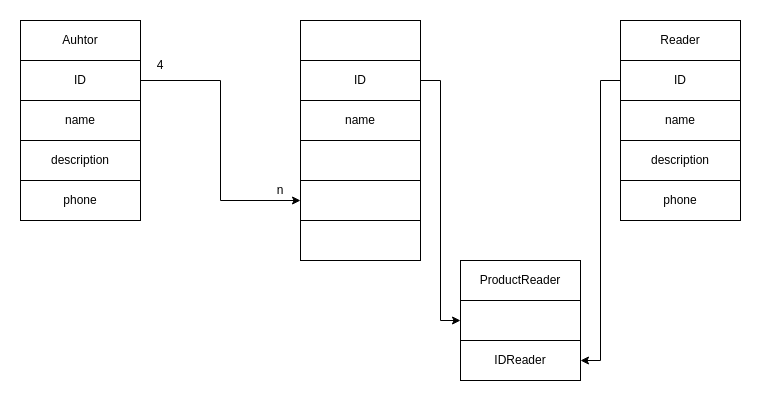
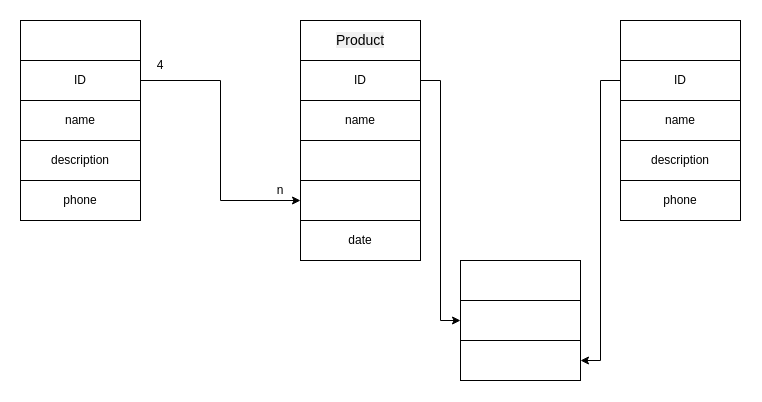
  <mxCell id="0" />
  <mxCell id="1" parent="0" />
  <mxCell id="2" value="" style="rounded=0;whiteSpace=wrap;html=1;" parent="1" vertex="1"><mxGeometry x="20" y="20" width="120" height="40" as="geometry" /></mxCell>
  <mxCell id="3" value="" style="rounded=0;whiteSpace=wrap;html=1;" parent="1" vertex="1"><mxGeometry x="300" y="20" width="120" height="40" as="geometry" /></mxCell>
  <mxCell id="4" value="" style="rounded=0;whiteSpace=wrap;html=1;" parent="1" vertex="1"><mxGeometry x="620" y="20" width="120" height="40" as="geometry" /></mxCell>
- <mxCell id="5" value="Auhtor" style="text;html=1;align=center;verticalAlign=middle;whiteSpace=wrap;rounded=0;" parent="1" vertex="1"><mxGeometry x="50" y="25" width="60" height="30" as="geometry" /></mxCell>
- <mxCell id="6" value="Reader" style="text;html=1;align=center;verticalAlign=middle;whiteSpace=wrap;rounded=0;" parent="1" vertex="1"><mxGeometry x="650" y="25" width="60" height="30" as="geometry" /></mxCell>
+ <mxCell id="7" value="&lt;span style=&quot;font-family: &amp;quot;YS Text&amp;quot;, sans-serif; font-size: 14px; text-align: left; background-color: rgba(0, 0, 0, 0.06);&quot;&gt;Product&lt;/span&gt;" style="text;html=1;align=center;verticalAlign=middle;whiteSpace=wrap;rounded=0;" parent="1" vertex="1"><mxGeometry x="330" y="25" width="60" height="30" as="geometry" /></mxCell>
  <mxCell id="8" style="edgeStyle=orthogonalEdgeStyle;rounded=0;orthogonalLoop=1;jettySize=auto;html=1;exitX=1;exitY=0.5;exitDx=0;exitDy=0;entryX=0;entryY=0.5;entryDx=0;entryDy=0;" parent="1" source="9" target="30" edge="1"><mxGeometry relative="1" as="geometry" /></mxCell>
  <mxCell id="9" value="" style="rounded=0;whiteSpace=wrap;html=1;" parent="1" vertex="1"><mxGeometry x="20" y="60" width="120" height="40" as="geometry" /></mxCell>
  <mxCell id="10" style="edgeStyle=orthogonalEdgeStyle;rounded=0;orthogonalLoop=1;jettySize=auto;html=1;exitX=1;exitY=0.5;exitDx=0;exitDy=0;entryX=0;entryY=0.5;entryDx=0;entryDy=0;" parent="1" source="11" target="34" edge="1"><mxGeometry relative="1" as="geometry" /></mxCell>
  <mxCell id="11" value="" style="rounded=0;whiteSpace=wrap;html=1;" parent="1" vertex="1"><mxGeometry x="300" y="60" width="120" height="40" as="geometry" /></mxCell>
  <mxCell id="12" style="edgeStyle=orthogonalEdgeStyle;rounded=0;orthogonalLoop=1;jettySize=auto;html=1;exitX=0;exitY=0.5;exitDx=0;exitDy=0;entryX=1;entryY=0.5;entryDx=0;entryDy=0;" parent="1" source="13" target="35" edge="1"><mxGeometry relative="1" as="geometry" /></mxCell>
  <mxCell id="13" value="" style="rounded=0;whiteSpace=wrap;html=1;" parent="1" vertex="1"><mxGeometry x="620" y="60" width="120" height="40" as="geometry" /></mxCell>
  <mxCell id="14" value="" style="rounded=0;whiteSpace=wrap;html=1;" parent="1" vertex="1"><mxGeometry x="20" y="100" width="120" height="40" as="geometry" /></mxCell>
  <mxCell id="15" value="" style="rounded=0;whiteSpace=wrap;html=1;" parent="1" vertex="1"><mxGeometry x="300" y="100" width="120" height="40" as="geometry" /></mxCell>
  <mxCell id="16" value="" style="rounded=0;whiteSpace=wrap;html=1;" parent="1" vertex="1"><mxGeometry x="620" y="100" width="120" height="40" as="geometry" /></mxCell>
  <mxCell id="17" value="ID" style="text;html=1;align=center;verticalAlign=middle;whiteSpace=wrap;rounded=0;" parent="1" vertex="1"><mxGeometry x="50" y="65" width="60" height="30" as="geometry" /></mxCell>
  <mxCell id="18" value="ID" style="text;html=1;align=center;verticalAlign=middle;whiteSpace=wrap;rounded=0;" parent="1" vertex="1"><mxGeometry x="330" y="65" width="60" height="30" as="geometry" /></mxCell>
  <mxCell id="19" value="ID" style="text;html=1;align=center;verticalAlign=middle;whiteSpace=wrap;rounded=0;" parent="1" vertex="1"><mxGeometry x="650" y="65" width="60" height="30" as="geometry" /></mxCell>
  <mxCell id="20" value="name" style="text;html=1;align=center;verticalAlign=middle;whiteSpace=wrap;rounded=0;" parent="1" vertex="1"><mxGeometry x="50" y="105" width="60" height="30" as="geometry" /></mxCell>
  <mxCell id="21" value="name" style="text;html=1;align=center;verticalAlign=middle;whiteSpace=wrap;rounded=0;" parent="1" vertex="1"><mxGeometry x="330" y="105" width="60" height="30" as="geometry" /></mxCell>
  <mxCell id="22" value="name" style="text;html=1;align=center;verticalAlign=middle;whiteSpace=wrap;rounded=0;" parent="1" vertex="1"><mxGeometry x="650" y="105" width="60" height="30" as="geometry" /></mxCell>
  <mxCell id="23" value="" style="rounded=0;whiteSpace=wrap;html=1;" parent="1" vertex="1"><mxGeometry x="20" y="140" width="120" height="40" as="geometry" /></mxCell>
  <mxCell id="24" value="" style="rounded=0;whiteSpace=wrap;html=1;" parent="1" vertex="1"><mxGeometry x="300" y="140" width="120" height="40" as="geometry" /></mxCell>
  <mxCell id="25" value="" style="rounded=0;whiteSpace=wrap;html=1;" parent="1" vertex="1"><mxGeometry x="620" y="140" width="120" height="40" as="geometry" /></mxCell>
  <mxCell id="26" value="description" style="text;html=1;align=center;verticalAlign=middle;whiteSpace=wrap;rounded=0;" parent="1" vertex="1"><mxGeometry x="650" y="145" width="60" height="30" as="geometry" /></mxCell>
  <mxCell id="27" value="description" style="text;html=1;align=center;verticalAlign=middle;whiteSpace=wrap;rounded=0;" parent="1" vertex="1"><mxGeometry x="50" y="145" width="60" height="30" as="geometry" /></mxCell>
  <mxCell id="28" value="" style="rounded=0;whiteSpace=wrap;html=1;" parent="1" vertex="1"><mxGeometry x="620" y="180" width="120" height="40" as="geometry" /></mxCell>
  <mxCell id="29" value="phone" style="text;html=1;align=center;verticalAlign=middle;whiteSpace=wrap;rounded=0;" parent="1" vertex="1"><mxGeometry x="650" y="185" width="60" height="30" as="geometry" /></mxCell>
  <mxCell id="30" value="" style="rounded=0;whiteSpace=wrap;html=1;" parent="1" vertex="1"><mxGeometry x="300" y="180" width="120" height="40" as="geometry" /></mxCell>
  <mxCell id="31" value="" style="rounded=0;whiteSpace=wrap;html=1;" parent="1" vertex="1"><mxGeometry x="300" y="220" width="120" height="40" as="geometry" /></mxCell>
+ <mxCell id="32" value="date" style="text;html=1;align=center;verticalAlign=middle;whiteSpace=wrap;rounded=0;" parent="1" vertex="1"><mxGeometry x="330" y="225" width="60" height="30" as="geometry" /></mxCell>
  <mxCell id="33" value="" style="rounded=0;whiteSpace=wrap;html=1;" parent="1" vertex="1"><mxGeometry x="460" y="260" width="120" height="40" as="geometry" /></mxCell>
  <mxCell id="34" value="" style="rounded=0;whiteSpace=wrap;html=1;" parent="1" vertex="1"><mxGeometry x="460" y="300" width="120" height="40" as="geometry" /></mxCell>
  <mxCell id="35" value="" style="rounded=0;whiteSpace=wrap;html=1;" parent="1" vertex="1"><mxGeometry x="460" y="340" width="120" height="40" as="geometry" /></mxCell>
- <mxCell id="36" value="ProductReader" style="text;html=1;align=center;verticalAlign=middle;whiteSpace=wrap;rounded=0;" parent="1" vertex="1"><mxGeometry x="490" y="265" width="60" height="30" as="geometry" /></mxCell>
- <mxCell id="37" value="IDReader" style="text;html=1;align=center;verticalAlign=middle;whiteSpace=wrap;rounded=0;" parent="1" vertex="1"><mxGeometry x="490" y="345" width="60" height="30" as="geometry" /></mxCell>
  <mxCell id="38" value="4" style="text;html=1;align=center;verticalAlign=middle;whiteSpace=wrap;rounded=0;" parent="1" vertex="1"><mxGeometry x="130" y="50" width="60" height="30" as="geometry" /></mxCell>
  <mxCell id="39" value="n" style="text;html=1;align=center;verticalAlign=middle;whiteSpace=wrap;rounded=0;" parent="1" vertex="1"><mxGeometry x="250" y="175" width="60" height="30" as="geometry" /></mxCell>
  <mxCell id="40" value="" style="rounded=0;whiteSpace=wrap;html=1;" vertex="1" parent="1"><mxGeometry x="20" y="180" width="120" height="40" as="geometry" /></mxCell>
  <mxCell id="41" value="phone" style="text;html=1;align=center;verticalAlign=middle;whiteSpace=wrap;rounded=0;" vertex="1" parent="1"><mxGeometry x="50" y="185" width="60" height="30" as="geometry" /></mxCell>
